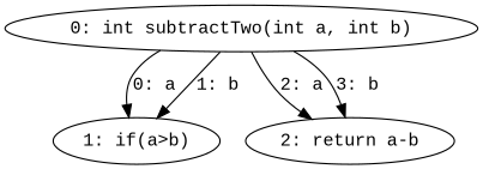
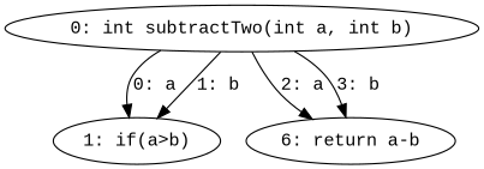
  digraph {
    fontname="Liberation Mono"
    node [fontname="Liberation Mono"]
    edge [fontname="Liberation Mono"]
    n1 [label="0: int subtractTwo(int a, int b)"]
    n2 [label="1: if(a>b)"]
-   n3 [label="2: return a-b"]
+   n3 [label="6: return a-b"]
    n1 -> n2 [label="0: a"]
    n1 -> n2 [label="1: b"]
    n1 -> n3 [label="2: a"]
    n1 -> n3 [label="3: b"]
  }
